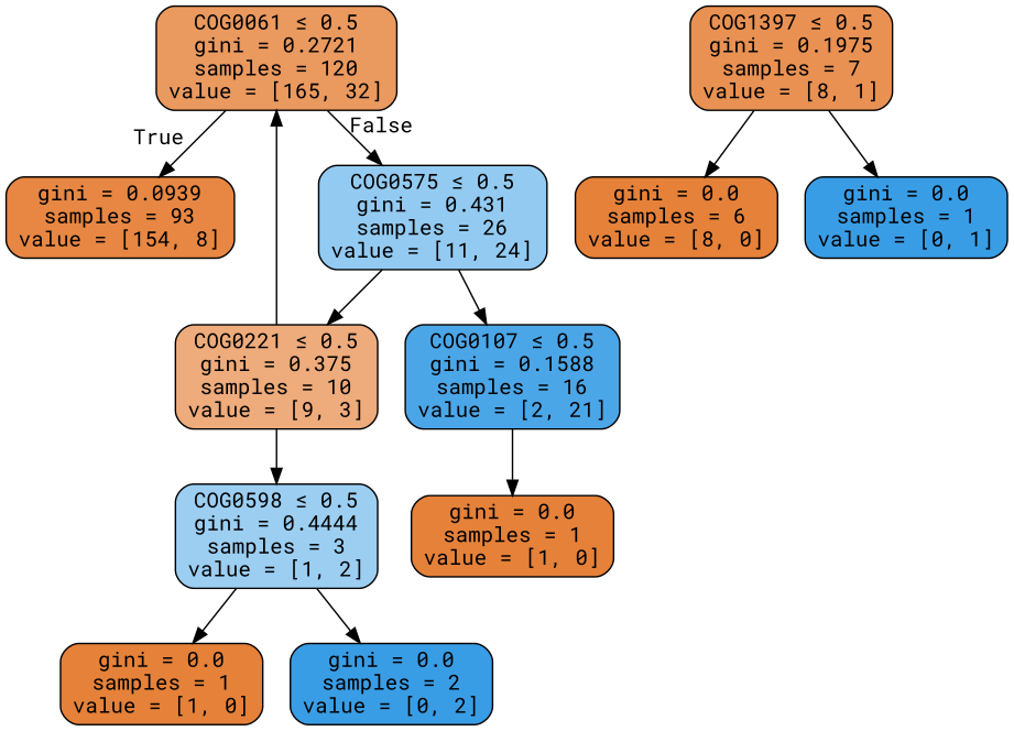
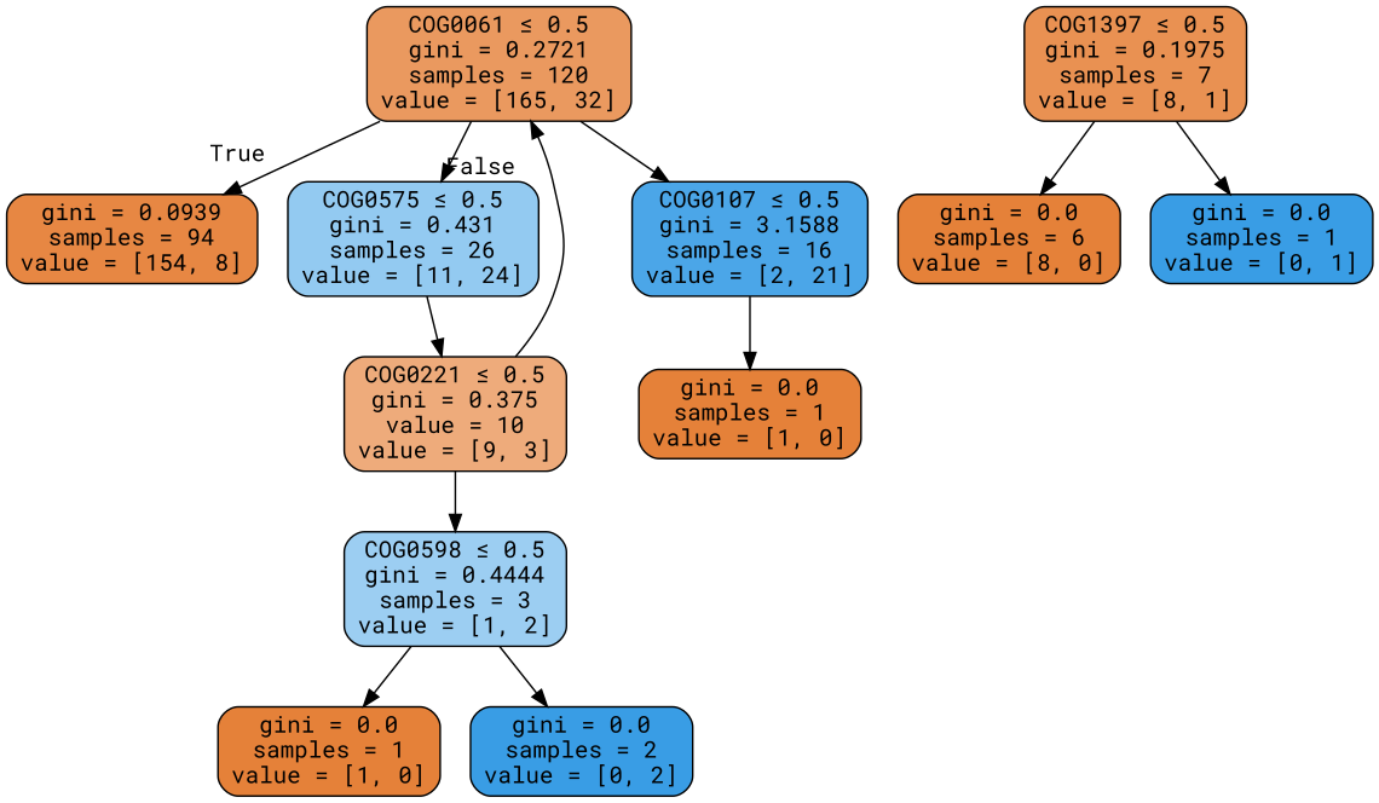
  digraph {
    fontname="Roboto Mono"
    node [color=black fillcolor="#e58139ff" fontname="Roboto Mono" shape=box style="filled, rounded"]
    edge [fontname="Roboto Mono"]
    n1 [fillcolor="#e58139ce" label=<COG0061 &le; 0.5<br/>gini = 0.2721<br/>samples = 120<br/>value = [165, 32]>]
-   n2 [fillcolor="#e58139f2" label=<gini = 0.0939<br/>samples = 93<br/>value = [154, 8]>]
+   n2 [fillcolor="#e58139f2" label=<gini = 0.0939<br/>samples = 94<br/>value = [154, 8]>]
    n3 [fillcolor="#399de58a" label=<COG0575 &le; 0.5<br/>gini = 0.431<br/>samples = 26<br/>value = [11, 24]>]
-   n4 [fillcolor="#e58139aa" label=<COG0221 &le; 0.5<br/>gini = 0.375<br/>samples = 10<br/>value = [9, 3]>]
-   n5 [fillcolor="#399de5e7" label=<COG0107 &le; 0.5<br/>gini = 0.1588<br/>samples = 16<br/>value = [2, 21]>]
+   n4 [fillcolor="#e58139aa" label=<COG0221 &le; 0.5<br/>gini = 0.375<br/>value = 10<br/>value = [9, 3]>]
+   n5 [fillcolor="#399de5e7" label=<COG0107 &le; 0.5<br/>gini = 3.1588<br/>samples = 16<br/>value = [2, 21]>]
    n6 [fillcolor="#399de57f" label=<COG0598 &le; 0.5<br/>gini = 0.4444<br/>samples = 3<br/>value = [1, 2]>]
    n7 [label=<gini = 0.0<br/>samples = 1<br/>value = [1, 0]>]
    n8 [fillcolor="#e58139df" label=<COG1397 &le; 0.5<br/>gini = 0.1975<br/>samples = 7<br/>value = [8, 1]>]
    n9 [label=<gini = 0.0<br/>samples = 6<br/>value = [8, 0]>]
    n10 [fillcolor="#399de5ff" label=<gini = 0.0<br/>samples = 1<br/>value = [0, 1]>]
    n11 [label=<gini = 0.0<br/>samples = 1<br/>value = [1, 0]>]
    n12 [fillcolor="#399de5ff" label=<gini = 0.0<br/>samples = 2<br/>value = [0, 2]>]
    n1 -> n2 [headlabel=True labelangle=45 labeldistance=2.5]
    n1 -> n3 [headlabel=False labelangle=-45 labeldistance=2.5]
    n3 -> n4
-   n3 -> n5
+   n1 -> n5
    n4 -> n1
    n4 -> n6
    n5 -> n7
    n6 -> n11
    n6 -> n12
    n8 -> n9
    n8 -> n10
  }
